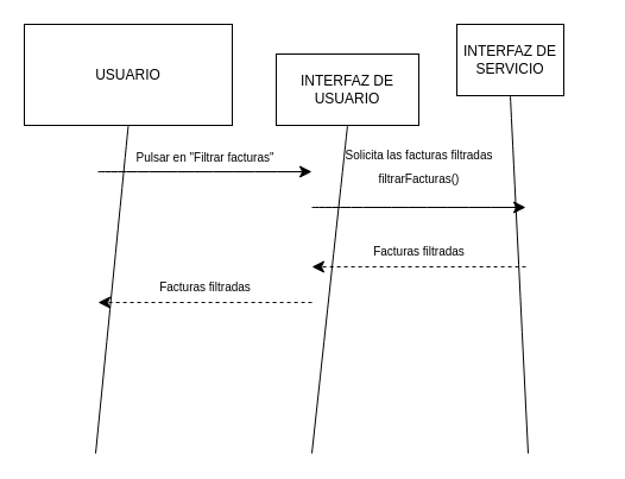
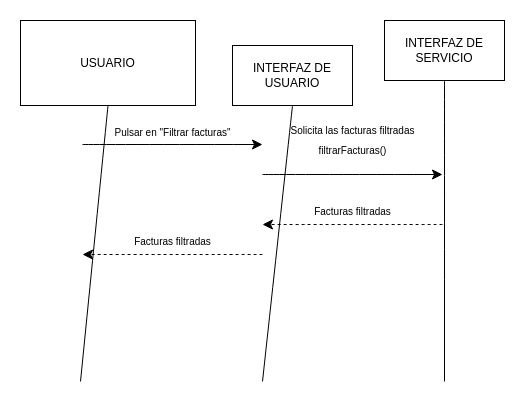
  <mxCell id="0" />
  <mxCell id="1" parent="0" />
  <mxCell id="2" style="edgeStyle=none;curved=1;rounded=0;orthogonalLoop=1;jettySize=auto;html=1;exitX=0.5;exitY=1;exitDx=0;exitDy=0;entryX=0.5;entryY=0;entryDx=0;entryDy=0;fontSize=12;startSize=8;endSize=8;endArrow=none;endFill=0;" parent="1" source="3" edge="1"><mxGeometry relative="1" as="geometry"><mxPoint x="80" y="381" as="targetPoint" /></mxGeometry></mxCell>
  <mxCell id="3" value="USUARIO" style="rounded=0;whiteSpace=wrap;html=1;" parent="1" vertex="1"><mxGeometry x="20" y="20" width="175" height="85" as="geometry" /></mxCell>
  <mxCell id="4" style="edgeStyle=none;curved=1;rounded=0;orthogonalLoop=1;jettySize=auto;html=1;exitX=0.5;exitY=1;exitDx=0;exitDy=0;entryX=0.5;entryY=0;entryDx=0;entryDy=0;fontSize=12;startSize=8;endSize=8;endArrow=none;endFill=0;" parent="1" source="5" edge="1"><mxGeometry relative="1" as="geometry"><mxPoint x="262" y="381" as="targetPoint" /></mxGeometry></mxCell>
  <mxCell id="5" value="INTERFAZ DE USUARIO" style="rounded=0;whiteSpace=wrap;html=1;" parent="1" vertex="1"><mxGeometry x="232" y="45" width="120" height="60" as="geometry" /></mxCell>
  <mxCell id="6" style="edgeStyle=none;curved=1;rounded=0;orthogonalLoop=1;jettySize=auto;html=1;exitX=0.5;exitY=1;exitDx=0;exitDy=0;entryX=0.5;entryY=0;entryDx=0;entryDy=0;fontSize=12;startSize=8;endSize=8;endArrow=none;endFill=0;" parent="1" source="7" edge="1"><mxGeometry relative="1" as="geometry"><mxPoint x="444" y="381" as="targetPoint" /></mxGeometry></mxCell>
- <mxCell id="7" value="INTERFAZ DE SERVICIO" style="rounded=0;whiteSpace=wrap;html=1;" parent="1" vertex="1"><mxGeometry x="384" y="20" width="90" height="60" as="geometry" /></mxCell>
+ <mxCell id="7" value="INTERFAZ DE SERVICIO" style="rounded=0;whiteSpace=wrap;html=1;" parent="1" vertex="1"><mxGeometry x="384" y="20" width="120" height="60" as="geometry" /></mxCell>
  <mxCell id="8" value="" style="endArrow=classic;html=1;rounded=0;fontSize=12;startSize=8;endSize=8;curved=1;" parent="1" edge="1"><mxGeometry width="50" height="50" relative="1" as="geometry"><mxPoint x="82" y="144" as="sourcePoint" /><mxPoint x="262" y="144" as="targetPoint" /></mxGeometry></mxCell>
  <mxCell id="9" value="&lt;font style=&quot;font-size: 10px;&quot;&gt;Pulsar en &quot;Filtrar facturas&quot;&lt;/font&gt;" style="text;html=1;align=center;verticalAlign=middle;resizable=0;points=[];autosize=1;strokeColor=none;fillColor=none;fontSize=16;" parent="1" vertex="1"><mxGeometry x="102" y="115" width="140" height="30" as="geometry" /></mxCell>
  <mxCell id="10" value="" style="endArrow=classic;html=1;rounded=0;fontSize=12;startSize=8;endSize=8;curved=1;" parent="1" edge="1"><mxGeometry width="50" height="50" relative="1" as="geometry"><mxPoint x="262" y="174" as="sourcePoint" /><mxPoint x="442" y="174" as="targetPoint" /></mxGeometry></mxCell>
  <mxCell id="11" value="&lt;font style=&quot;font-size: 10px;&quot;&gt;Solicita las facturas filtradas&lt;/font&gt;&lt;div&gt;&lt;font style=&quot;&quot;&gt;&lt;span style=&quot;font-size: 10px;&quot;&gt;filtrarFacturas()&lt;/span&gt;&lt;/font&gt;&lt;/div&gt;" style="text;html=1;align=center;verticalAlign=middle;resizable=0;points=[];autosize=1;strokeColor=none;fillColor=none;fontSize=16;" parent="1" vertex="1"><mxGeometry x="281" y="113" width="142" height="50" as="geometry" /></mxCell>
  <mxCell id="12" value="" style="endArrow=classic;html=1;rounded=0;fontSize=12;startSize=8;endSize=8;curved=1;dashed=1;" parent="1" edge="1"><mxGeometry width="50" height="50" relative="1" as="geometry"><mxPoint x="442" y="224" as="sourcePoint" /><mxPoint x="262" y="224" as="targetPoint" /></mxGeometry></mxCell>
  <mxCell id="13" value="&lt;font style=&quot;font-size: 10px;&quot;&gt;Facturas filtradas&lt;/font&gt;" style="text;html=1;align=center;verticalAlign=middle;resizable=0;points=[];autosize=1;strokeColor=none;fillColor=none;fontSize=16;" parent="1" vertex="1"><mxGeometry x="302" y="194" width="100" height="30" as="geometry" /></mxCell>
  <mxCell id="14" value="" style="endArrow=classic;html=1;rounded=0;fontSize=12;startSize=8;endSize=8;curved=1;dashed=1;" parent="1" edge="1"><mxGeometry width="50" height="50" relative="1" as="geometry"><mxPoint x="262" y="254" as="sourcePoint" /><mxPoint x="82" y="254" as="targetPoint" /></mxGeometry></mxCell>
  <mxCell id="15" value="&lt;font style=&quot;font-size: 10px;&quot;&gt;Facturas filtradas&lt;/font&gt;" style="text;html=1;align=center;verticalAlign=middle;resizable=0;points=[];autosize=1;strokeColor=none;fillColor=none;fontSize=16;" parent="1" vertex="1"><mxGeometry x="122" y="224" width="100" height="30" as="geometry" /></mxCell>
